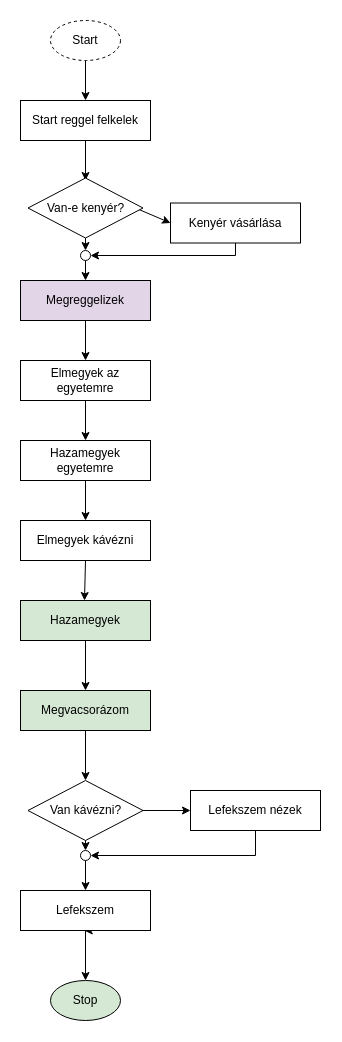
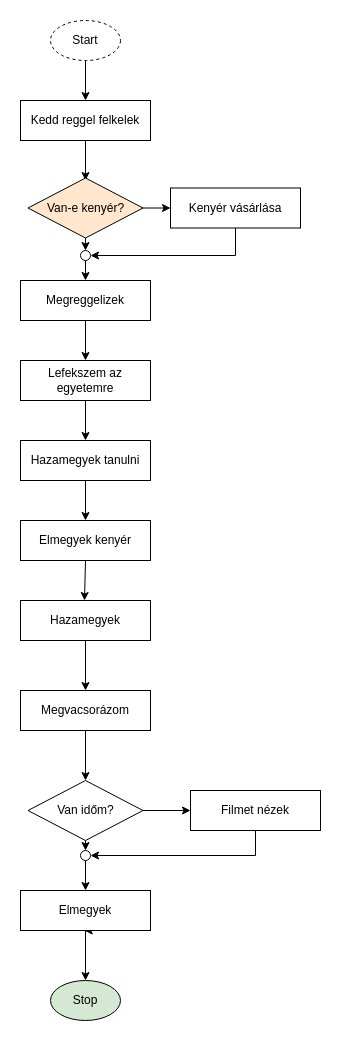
  <mxCell id="0" />
  <mxCell id="1" parent="0" />
  <mxCell id="2" value="Start" style="ellipse;whiteSpace=wrap;html=1;dashed=1;" vertex="1" parent="1"><mxGeometry x="50" y="20" width="70" height="40" as="geometry" /></mxCell>
  <mxCell id="3" value="" style="endArrow=classic;html=1;rounded=0;exitX=0.5;exitY=1;exitDx=0;exitDy=0;" edge="1" parent="1" source="2"><mxGeometry width="50" height="50" relative="1" as="geometry"><mxPoint x="-10" y="320" as="sourcePoint" /><mxPoint x="85" y="100" as="targetPoint" /></mxGeometry></mxCell>
  <mxCell id="4" value="" style="endArrow=classic;html=1;rounded=0;exitX=0.5;exitY=1;exitDx=0;exitDy=0;" edge="1" parent="1"><mxGeometry width="50" height="50" relative="1" as="geometry"><mxPoint x="85" y="140" as="sourcePoint" /><mxPoint x="85" y="180" as="targetPoint" /></mxGeometry></mxCell>
  <mxCell id="5" value="" style="endArrow=classic;html=1;rounded=0;exitX=0.5;exitY=1;exitDx=0;exitDy=0;" edge="1" parent="1" source="12"><mxGeometry width="50" height="50" relative="1" as="geometry"><mxPoint x="85" y="460" as="sourcePoint" /><mxPoint x="85" y="440" as="targetPoint" /></mxGeometry></mxCell>
  <mxCell id="6" value="" style="endArrow=classic;html=1;rounded=0;exitX=0.5;exitY=1;exitDx=0;exitDy=0;" edge="1" parent="1" source="13"><mxGeometry width="50" height="50" relative="1" as="geometry"><mxPoint x="85" y="540" as="sourcePoint" /><mxPoint x="85" y="520" as="targetPoint" /></mxGeometry></mxCell>
  <mxCell id="7" value="" style="endArrow=classic;html=1;rounded=0;exitX=0.5;exitY=1;exitDx=0;exitDy=0;" edge="1" parent="1" source="14"><mxGeometry width="50" height="50" relative="1" as="geometry"><mxPoint x="84.23" y="610" as="sourcePoint" /><mxPoint x="84" y="600" as="targetPoint" /></mxGeometry></mxCell>
  <mxCell id="8" value="Stop" style="ellipse;whiteSpace=wrap;html=1;fillColor=#d5e8d4;" vertex="1" parent="1"><mxGeometry x="50" y="980" width="70" height="40" as="geometry" /></mxCell>
  <mxCell id="9" value="" style="endArrow=classic;html=1;rounded=0;exitX=0.5;exitY=1;exitDx=0;exitDy=0;" edge="1" parent="1" source="30"><mxGeometry width="50" height="50" relative="1" as="geometry"><mxPoint x="83.75" y="890" as="sourcePoint" /><mxPoint x="83.75" y="930" as="targetPoint" /></mxGeometry></mxCell>
- <mxCell id="10" value="Start reggel felkelek" style="rounded=0;whiteSpace=wrap;html=1;" vertex="1" parent="1"><mxGeometry x="20" y="100" width="130" height="40" as="geometry" /></mxCell>
- <mxCell id="11" value="Megreggelizek" style="rounded=0;whiteSpace=wrap;html=1;fillColor=#e1d5e7;" vertex="1" parent="1"><mxGeometry x="20" y="280" width="130" height="40" as="geometry" /></mxCell>
- <mxCell id="12" value="Elmegyek az egyetemre" style="rounded=0;whiteSpace=wrap;html=1;" vertex="1" parent="1"><mxGeometry x="20" y="360" width="130" height="40" as="geometry" /></mxCell>
- <mxCell id="13" value="Hazamegyek egyetemre" style="rounded=0;whiteSpace=wrap;html=1;" vertex="1" parent="1"><mxGeometry x="20" y="440" width="130" height="40" as="geometry" /></mxCell>
- <mxCell id="14" value="Elmegyek kávézni" style="rounded=0;whiteSpace=wrap;html=1;" vertex="1" parent="1"><mxGeometry x="20" y="520" width="130" height="40" as="geometry" /></mxCell>
- <mxCell id="15" value="Hazamegyek" style="rounded=0;whiteSpace=wrap;html=1;fillColor=#d5e8d4;" vertex="1" parent="1"><mxGeometry x="20" y="600" width="130" height="40" as="geometry" /></mxCell>
- <mxCell id="16" value="Megvacsorázom" style="rounded=0;whiteSpace=wrap;html=1;fillColor=#d5e8d4;" vertex="1" parent="1"><mxGeometry x="20" y="690" width="130" height="40" as="geometry" /></mxCell>
- <mxCell id="17" value="Kenyér vásárlása" style="rounded=0;whiteSpace=wrap;html=1;" vertex="1" parent="1"><mxGeometry x="170" y="202.5" width="130" height="40" as="geometry" /></mxCell>
+ <mxCell id="10" value="Kedd reggel felkelek" style="rounded=0;whiteSpace=wrap;html=1;" vertex="1" parent="1"><mxGeometry x="20" y="100" width="130" height="40" as="geometry" /></mxCell>
+ <mxCell id="11" value="Megreggelizek" style="rounded=0;whiteSpace=wrap;html=1;" vertex="1" parent="1"><mxGeometry x="20" y="280" width="130" height="40" as="geometry" /></mxCell>
+ <mxCell id="12" value="Lefekszem az egyetemre" style="rounded=0;whiteSpace=wrap;html=1;" vertex="1" parent="1"><mxGeometry x="20" y="360" width="130" height="40" as="geometry" /></mxCell>
+ <mxCell id="13" value="Hazamegyek tanulni" style="rounded=0;whiteSpace=wrap;html=1;" vertex="1" parent="1"><mxGeometry x="20" y="440" width="130" height="40" as="geometry" /></mxCell>
+ <mxCell id="14" value="Elmegyek kenyér" style="rounded=0;whiteSpace=wrap;html=1;" vertex="1" parent="1"><mxGeometry x="20" y="520" width="130" height="40" as="geometry" /></mxCell>
+ <mxCell id="15" value="Hazamegyek" style="rounded=0;whiteSpace=wrap;html=1;" vertex="1" parent="1"><mxGeometry x="20" y="600" width="130" height="40" as="geometry" /></mxCell>
+ <mxCell id="16" value="Megvacsorázom" style="rounded=0;whiteSpace=wrap;html=1;" vertex="1" parent="1"><mxGeometry x="20" y="690" width="130" height="40" as="geometry" /></mxCell>
+ <mxCell id="17" value="Kenyér vásárlása" style="rounded=0;whiteSpace=wrap;html=1;" vertex="1" parent="1"><mxGeometry x="170" y="187.5" width="130" height="40" as="geometry" /></mxCell>
  <mxCell id="18" value="" style="endArrow=classic;html=1;rounded=0;entryX=0;entryY=0.5;entryDx=0;entryDy=0;exitX=1;exitY=0.5;exitDx=0;exitDy=0;" edge="1" parent="1" target="17"><mxGeometry width="50" height="50" relative="1" as="geometry"><mxPoint x="135" y="207.5" as="sourcePoint" /><mxPoint x="-50" y="330" as="targetPoint" /></mxGeometry></mxCell>
  <mxCell id="19" value="" style="endArrow=classic;html=1;rounded=0;exitX=0.5;exitY=1;exitDx=0;exitDy=0;" edge="1" parent="1" source="22"><mxGeometry width="50" height="50" relative="1" as="geometry"><mxPoint x="-100" y="380" as="sourcePoint" /><mxPoint x="85" y="280" as="targetPoint" /></mxGeometry></mxCell>
- <mxCell id="20" value="Van-e kenyér?" style="rhombus;whiteSpace=wrap;html=1;" vertex="1" parent="1"><mxGeometry x="27.5" y="177.5" width="115" height="60" as="geometry" /></mxCell>
+ <mxCell id="20" value="Van-e kenyér?" style="rhombus;whiteSpace=wrap;html=1;fillColor=#ffe6cc;" vertex="1" parent="1"><mxGeometry x="27.5" y="177.5" width="115" height="60" as="geometry" /></mxCell>
  <mxCell id="21" value="" style="endArrow=classic;html=1;rounded=0;exitX=0.5;exitY=1;exitDx=0;exitDy=0;" edge="1" parent="1" source="20" target="22"><mxGeometry width="50" height="50" relative="1" as="geometry"><mxPoint x="85" y="238" as="sourcePoint" /><mxPoint x="85" y="280" as="targetPoint" /></mxGeometry></mxCell>
  <mxCell id="22" value="" style="ellipse;whiteSpace=wrap;html=1;aspect=fixed;" vertex="1" parent="1"><mxGeometry x="80" y="250" width="10" height="10" as="geometry" /></mxCell>
  <mxCell id="23" value="" style="endArrow=classic;html=1;rounded=0;entryX=1;entryY=0.5;entryDx=0;entryDy=0;exitX=0.5;exitY=1;exitDx=0;exitDy=0;" edge="1" parent="1" source="17" target="22"><mxGeometry width="50" height="50" relative="1" as="geometry"><mxPoint x="240" y="250" as="sourcePoint" /><mxPoint x="-50" y="330" as="targetPoint" /><Array as="points"><mxPoint x="235" y="255" /></Array></mxGeometry></mxCell>
  <mxCell id="24" value="" style="endArrow=classic;html=1;rounded=0;exitX=0.5;exitY=1;exitDx=0;exitDy=0;" edge="1" parent="1" source="11"><mxGeometry width="50" height="50" relative="1" as="geometry"><mxPoint x="-100" y="380" as="sourcePoint" /><mxPoint x="85" y="360" as="targetPoint" /></mxGeometry></mxCell>
  <mxCell id="25" value="" style="endArrow=classic;html=1;rounded=0;exitX=0.5;exitY=1;exitDx=0;exitDy=0;" edge="1" parent="1" source="15"><mxGeometry width="50" height="50" relative="1" as="geometry"><mxPoint x="-100" y="450" as="sourcePoint" /><mxPoint x="85" y="690" as="targetPoint" /></mxGeometry></mxCell>
  <mxCell id="26" value="" style="endArrow=classic;html=1;rounded=0;exitX=0.5;exitY=1;exitDx=0;exitDy=0;" edge="1" parent="1" source="16"><mxGeometry width="50" height="50" relative="1" as="geometry"><mxPoint x="-100" y="700" as="sourcePoint" /><mxPoint x="85" y="780" as="targetPoint" /></mxGeometry></mxCell>
- <mxCell id="27" value="Van kávézni?" style="rhombus;whiteSpace=wrap;html=1;" vertex="1" parent="1"><mxGeometry x="27.5" y="780" width="115" height="60" as="geometry" /></mxCell>
+ <mxCell id="27" value="Van időm?" style="rhombus;whiteSpace=wrap;html=1;" vertex="1" parent="1"><mxGeometry x="27.5" y="780" width="115" height="60" as="geometry" /></mxCell>
  <mxCell id="28" value="" style="endArrow=classic;html=1;rounded=0;exitX=1;exitY=0.5;exitDx=0;exitDy=0;" edge="1" parent="1" source="27"><mxGeometry width="50" height="50" relative="1" as="geometry"><mxPoint x="-100" y="580" as="sourcePoint" /><mxPoint x="190" y="810" as="targetPoint" /></mxGeometry></mxCell>
- <mxCell id="29" value="Lefekszem nézek" style="rounded=0;whiteSpace=wrap;html=1;" vertex="1" parent="1"><mxGeometry x="190" y="790" width="130" height="40" as="geometry" /></mxCell>
- <mxCell id="30" value="Lefekszem" style="rounded=0;whiteSpace=wrap;html=1;" vertex="1" parent="1"><mxGeometry x="20" y="890" width="130" height="40" as="geometry" /></mxCell>
+ <mxCell id="29" value="Filmet nézek" style="rounded=0;whiteSpace=wrap;html=1;" vertex="1" parent="1"><mxGeometry x="190" y="790" width="130" height="40" as="geometry" /></mxCell>
+ <mxCell id="30" value="Elmegyek" style="rounded=0;whiteSpace=wrap;html=1;" vertex="1" parent="1"><mxGeometry x="20" y="890" width="130" height="40" as="geometry" /></mxCell>
  <mxCell id="31" value="" style="endArrow=classic;html=1;rounded=0;exitX=0.5;exitY=1;exitDx=0;exitDy=0;" edge="1" parent="1" source="33"><mxGeometry width="50" height="50" relative="1" as="geometry"><mxPoint x="-100" y="750" as="sourcePoint" /><mxPoint x="85" y="890" as="targetPoint" /></mxGeometry></mxCell>
  <mxCell id="32" value="" style="endArrow=classic;html=1;rounded=0;exitX=0.5;exitY=1;exitDx=0;exitDy=0;" edge="1" parent="1" source="27" target="33"><mxGeometry width="50" height="50" relative="1" as="geometry"><mxPoint x="85" y="840" as="sourcePoint" /><mxPoint x="85" y="890" as="targetPoint" /></mxGeometry></mxCell>
  <mxCell id="33" value="" style="ellipse;whiteSpace=wrap;html=1;aspect=fixed;" vertex="1" parent="1"><mxGeometry x="80" y="850" width="10" height="10" as="geometry" /></mxCell>
  <mxCell id="34" value="" style="endArrow=classic;html=1;rounded=0;exitX=0.5;exitY=1;exitDx=0;exitDy=0;entryX=1;entryY=0.5;entryDx=0;entryDy=0;" edge="1" parent="1" source="29" target="33"><mxGeometry width="50" height="50" relative="1" as="geometry"><mxPoint x="-100" y="750" as="sourcePoint" /><mxPoint x="-50" y="700" as="targetPoint" /><Array as="points"><mxPoint x="255" y="855" /></Array></mxGeometry></mxCell>
  <mxCell id="35" value="" style="endArrow=classic;html=1;rounded=0;exitX=0.5;exitY=1;exitDx=0;exitDy=0;" edge="1" parent="1" source="30"><mxGeometry width="50" height="50" relative="1" as="geometry"><mxPoint x="-100" y="750" as="sourcePoint" /><mxPoint x="85" y="980" as="targetPoint" /></mxGeometry></mxCell>
